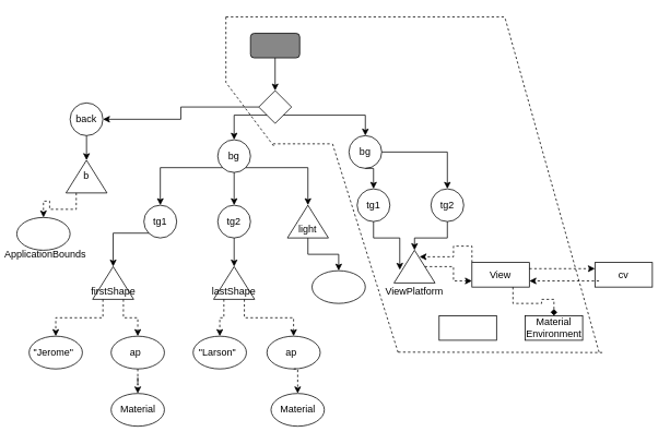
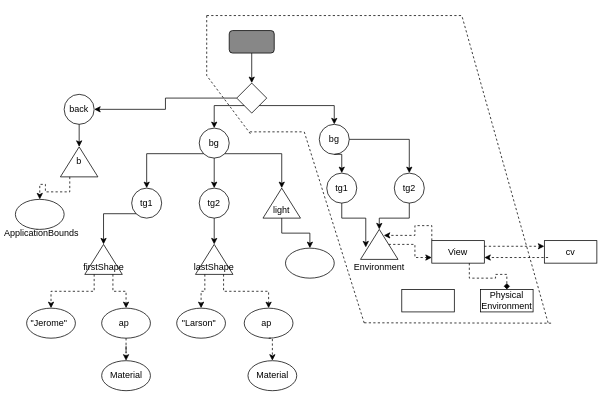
  <mxCell id="0" />
  <mxCell id="1" parent="0" />
  <mxCell id="2" style="edgeStyle=orthogonalEdgeStyle;rounded=0;orthogonalLoop=1;jettySize=auto;html=1;exitX=0.5;exitY=1;exitDx=0;exitDy=0;entryX=0.5;entryY=0;entryDx=0;entryDy=0;" edge="1" parent="1" source="3" target="7"><mxGeometry relative="1" as="geometry" /></mxCell>
  <mxCell id="3" value="" style="rounded=1;whiteSpace=wrap;html=1;fillColor=#878787;" vertex="1" parent="1"><mxGeometry x="305" y="40" width="60" height="30" as="geometry" /></mxCell>
  <mxCell id="4" style="edgeStyle=orthogonalEdgeStyle;rounded=0;orthogonalLoop=1;jettySize=auto;html=1;exitX=0;exitY=1;exitDx=0;exitDy=0;" edge="1" parent="1" source="7" target="11"><mxGeometry relative="1" as="geometry" /></mxCell>
  <mxCell id="5" style="edgeStyle=orthogonalEdgeStyle;rounded=0;orthogonalLoop=1;jettySize=auto;html=1;exitX=1;exitY=1;exitDx=0;exitDy=0;" edge="1" parent="1" source="7" target="47"><mxGeometry relative="1" as="geometry" /></mxCell>
  <mxCell id="6" style="edgeStyle=orthogonalEdgeStyle;rounded=0;orthogonalLoop=1;jettySize=auto;html=1;exitX=0;exitY=0.5;exitDx=0;exitDy=0;entryX=1;entryY=0.5;entryDx=0;entryDy=0;" edge="1" parent="1" source="7" target="76"><mxGeometry relative="1" as="geometry" /></mxCell>
  <mxCell id="7" value="" style="rhombus;whiteSpace=wrap;html=1;fillColor=none;" vertex="1" parent="1"><mxGeometry x="315" y="110" width="40" height="40" as="geometry" /></mxCell>
  <mxCell id="8" style="edgeStyle=orthogonalEdgeStyle;rounded=0;orthogonalLoop=1;jettySize=auto;html=1;exitX=0.5;exitY=1;exitDx=0;exitDy=0;entryX=0.5;entryY=0;entryDx=0;entryDy=0;" edge="1" parent="1" source="11" target="15"><mxGeometry relative="1" as="geometry" /></mxCell>
  <mxCell id="9" style="edgeStyle=orthogonalEdgeStyle;rounded=0;orthogonalLoop=1;jettySize=auto;html=1;exitX=1;exitY=1;exitDx=0;exitDy=0;" edge="1" parent="1" source="11" target="17"><mxGeometry relative="1" as="geometry" /></mxCell>
  <mxCell id="10" style="edgeStyle=orthogonalEdgeStyle;rounded=0;orthogonalLoop=1;jettySize=auto;html=1;exitX=0;exitY=1;exitDx=0;exitDy=0;" edge="1" parent="1" source="11" target="13"><mxGeometry relative="1" as="geometry" /></mxCell>
  <mxCell id="11" value="" style="ellipse;whiteSpace=wrap;html=1;aspect=fixed;fillColor=none;" vertex="1" parent="1"><mxGeometry x="265" y="170" width="40" height="40" as="geometry" /></mxCell>
  <mxCell id="12" style="edgeStyle=orthogonalEdgeStyle;rounded=0;orthogonalLoop=1;jettySize=auto;html=1;exitX=0;exitY=1;exitDx=0;exitDy=0;entryX=1;entryY=0.5;entryDx=0;entryDy=0;" edge="1" parent="1" source="13" target="24"><mxGeometry relative="1" as="geometry" /></mxCell>
  <mxCell id="13" value="" style="ellipse;whiteSpace=wrap;html=1;aspect=fixed;fillColor=none;" vertex="1" parent="1"><mxGeometry x="175" y="250" width="40" height="40" as="geometry" /></mxCell>
  <mxCell id="14" style="edgeStyle=orthogonalEdgeStyle;rounded=0;orthogonalLoop=1;jettySize=auto;html=1;exitX=0.5;exitY=1;exitDx=0;exitDy=0;entryX=1;entryY=0.5;entryDx=0;entryDy=0;" edge="1" parent="1" source="15" target="21"><mxGeometry relative="1" as="geometry" /></mxCell>
  <mxCell id="15" value="" style="ellipse;whiteSpace=wrap;html=1;aspect=fixed;fillColor=none;" vertex="1" parent="1"><mxGeometry x="265" y="250" width="40" height="40" as="geometry" /></mxCell>
  <mxCell id="16" style="edgeStyle=orthogonalEdgeStyle;rounded=0;orthogonalLoop=1;jettySize=auto;html=1;exitX=0;exitY=0.5;exitDx=0;exitDy=0;entryX=0.5;entryY=0;entryDx=0;entryDy=0;" edge="1" parent="1" source="17" target="18"><mxGeometry relative="1" as="geometry" /></mxCell>
  <mxCell id="17" value="" style="triangle;whiteSpace=wrap;html=1;fillColor=none;rotation=-90;" vertex="1" parent="1"><mxGeometry x="355" y="245" width="40" height="50" as="geometry" /></mxCell>
  <mxCell id="18" value="" style="ellipse;whiteSpace=wrap;html=1;fillColor=none;" vertex="1" parent="1"><mxGeometry x="380" y="330" width="65" height="40" as="geometry" /></mxCell>
  <mxCell id="19" style="edgeStyle=orthogonalEdgeStyle;rounded=0;orthogonalLoop=1;jettySize=auto;html=1;exitX=0;exitY=0.25;exitDx=0;exitDy=0;dashed=1;" edge="1" parent="1" source="21" target="29"><mxGeometry relative="1" as="geometry" /></mxCell>
  <mxCell id="20" style="edgeStyle=orthogonalEdgeStyle;rounded=0;orthogonalLoop=1;jettySize=auto;html=1;exitX=0;exitY=0.75;exitDx=0;exitDy=0;dashed=1;" edge="1" parent="1" source="21" target="31"><mxGeometry relative="1" as="geometry" /></mxCell>
  <mxCell id="21" value="" style="triangle;whiteSpace=wrap;html=1;fillColor=none;rotation=-90;" vertex="1" parent="1"><mxGeometry x="265" y="320" width="40" height="50" as="geometry" /></mxCell>
  <mxCell id="22" style="edgeStyle=orthogonalEdgeStyle;rounded=0;orthogonalLoop=1;jettySize=auto;html=1;exitX=0;exitY=0.25;exitDx=0;exitDy=0;dashed=1;" edge="1" parent="1" source="24" target="25"><mxGeometry relative="1" as="geometry" /></mxCell>
  <mxCell id="23" style="edgeStyle=orthogonalEdgeStyle;rounded=0;orthogonalLoop=1;jettySize=auto;html=1;exitX=0;exitY=0.75;exitDx=0;exitDy=0;dashed=1;" edge="1" parent="1" source="24" target="27"><mxGeometry relative="1" as="geometry" /></mxCell>
  <mxCell id="24" value="" style="triangle;whiteSpace=wrap;html=1;fillColor=none;rotation=-90;" vertex="1" parent="1"><mxGeometry x="117.5" y="320" width="40" height="50" as="geometry" /></mxCell>
  <mxCell id="25" value="" style="ellipse;whiteSpace=wrap;html=1;fillColor=none;" vertex="1" parent="1"><mxGeometry x="35" y="410" width="65" height="40" as="geometry" /></mxCell>
  <mxCell id="26" style="edgeStyle=orthogonalEdgeStyle;rounded=0;orthogonalLoop=1;jettySize=auto;html=1;exitX=0.5;exitY=1;exitDx=0;exitDy=0;dashed=1;" edge="1" parent="1" source="27" target="28"><mxGeometry relative="1" as="geometry" /></mxCell>
  <mxCell id="27" value="" style="ellipse;whiteSpace=wrap;html=1;fillColor=none;" vertex="1" parent="1"><mxGeometry x="135" y="410" width="65" height="40" as="geometry" /></mxCell>
  <mxCell id="28" value="" style="ellipse;whiteSpace=wrap;html=1;fillColor=none;" vertex="1" parent="1"><mxGeometry x="135" y="480" width="65" height="40" as="geometry" /></mxCell>
  <mxCell id="29" value="" style="ellipse;whiteSpace=wrap;html=1;fillColor=none;" vertex="1" parent="1"><mxGeometry x="235" y="410" width="65" height="40" as="geometry" /></mxCell>
  <mxCell id="30" style="edgeStyle=orthogonalEdgeStyle;rounded=0;orthogonalLoop=1;jettySize=auto;html=1;exitX=0.5;exitY=1;exitDx=0;exitDy=0;entryX=0.5;entryY=0;entryDx=0;entryDy=0;dashed=1;" edge="1" parent="1" source="31" target="32"><mxGeometry relative="1" as="geometry" /></mxCell>
  <mxCell id="31" value="" style="ellipse;whiteSpace=wrap;html=1;fillColor=none;" vertex="1" parent="1"><mxGeometry x="325" y="410" width="65" height="40" as="geometry" /></mxCell>
  <mxCell id="32" value="" style="ellipse;whiteSpace=wrap;html=1;fillColor=none;" vertex="1" parent="1"><mxGeometry x="330" y="480" width="65" height="40" as="geometry" /></mxCell>
  <mxCell id="33" value="bg" style="text;html=1;strokeColor=none;fillColor=none;align=center;verticalAlign=middle;whiteSpace=wrap;rounded=0;" vertex="1" parent="1"><mxGeometry x="255" y="175" width="60" height="30" as="geometry" /></mxCell>
  <mxCell id="34" value="tg1" style="text;html=1;strokeColor=none;fillColor=none;align=center;verticalAlign=middle;whiteSpace=wrap;rounded=0;" vertex="1" parent="1"><mxGeometry x="165" y="255" width="60" height="30" as="geometry" /></mxCell>
  <mxCell id="35" value="tg2" style="text;html=1;strokeColor=none;fillColor=none;align=center;verticalAlign=middle;whiteSpace=wrap;rounded=0;" vertex="1" parent="1"><mxGeometry x="255" y="255" width="60" height="30" as="geometry" /></mxCell>
  <mxCell id="36" value="light" style="text;html=1;strokeColor=none;fillColor=none;align=center;verticalAlign=middle;whiteSpace=wrap;rounded=0;" vertex="1" parent="1"><mxGeometry x="345" y="265" width="60" height="30" as="geometry" /></mxCell>
  <mxCell id="37" value="firstShape" style="text;html=1;strokeColor=none;fillColor=none;align=center;verticalAlign=middle;whiteSpace=wrap;rounded=0;" vertex="1" parent="1"><mxGeometry x="107.5" y="340" width="60" height="30" as="geometry" /></mxCell>
  <mxCell id="38" value="lastShape" style="text;html=1;strokeColor=none;fillColor=none;align=center;verticalAlign=middle;whiteSpace=wrap;rounded=0;" vertex="1" parent="1"><mxGeometry x="255" y="340" width="60" height="30" as="geometry" /></mxCell>
  <mxCell id="39" value="&quot;Larson&quot;" style="text;html=1;strokeColor=none;fillColor=none;align=center;verticalAlign=middle;whiteSpace=wrap;rounded=0;" vertex="1" parent="1"><mxGeometry x="235" y="415" width="60" height="30" as="geometry" /></mxCell>
  <mxCell id="40" value="&quot;Jerome&quot;" style="text;html=1;strokeColor=none;fillColor=none;align=center;verticalAlign=middle;whiteSpace=wrap;rounded=0;" vertex="1" parent="1"><mxGeometry x="35" y="415" width="60" height="30" as="geometry" /></mxCell>
  <mxCell id="41" value="ap" style="text;html=1;strokeColor=none;fillColor=none;align=center;verticalAlign=middle;whiteSpace=wrap;rounded=0;" vertex="1" parent="1"><mxGeometry x="135" y="415" width="60" height="30" as="geometry" /></mxCell>
  <mxCell id="42" value="ap" style="text;html=1;strokeColor=none;fillColor=none;align=center;verticalAlign=middle;whiteSpace=wrap;rounded=0;" vertex="1" parent="1"><mxGeometry x="325" y="415" width="60" height="30" as="geometry" /></mxCell>
  <mxCell id="43" value="Material" style="text;html=1;strokeColor=none;fillColor=none;align=center;verticalAlign=middle;whiteSpace=wrap;rounded=0;" vertex="1" parent="1"><mxGeometry x="137.5" y="485" width="60" height="30" as="geometry" /></mxCell>
  <mxCell id="44" value="Material" style="text;html=1;strokeColor=none;fillColor=none;align=center;verticalAlign=middle;whiteSpace=wrap;rounded=0;" vertex="1" parent="1"><mxGeometry x="332.5" y="485" width="60" height="30" as="geometry" /></mxCell>
  <mxCell id="45" style="edgeStyle=orthogonalEdgeStyle;rounded=0;orthogonalLoop=1;jettySize=auto;html=1;exitX=0.5;exitY=1;exitDx=0;exitDy=0;entryX=0.5;entryY=0;entryDx=0;entryDy=0;" edge="1" parent="1" source="47" target="49"><mxGeometry relative="1" as="geometry" /></mxCell>
  <mxCell id="46" style="edgeStyle=orthogonalEdgeStyle;rounded=0;orthogonalLoop=1;jettySize=auto;html=1;exitX=1;exitY=0.5;exitDx=0;exitDy=0;entryX=0.5;entryY=0;entryDx=0;entryDy=0;" edge="1" parent="1" source="47" target="51"><mxGeometry relative="1" as="geometry" /></mxCell>
  <mxCell id="47" value="" style="ellipse;whiteSpace=wrap;html=1;aspect=fixed;fillColor=none;" vertex="1" parent="1"><mxGeometry x="425" y="165" width="40" height="40" as="geometry" /></mxCell>
  <mxCell id="48" style="edgeStyle=orthogonalEdgeStyle;rounded=0;orthogonalLoop=1;jettySize=auto;html=1;exitX=0.5;exitY=1;exitDx=0;exitDy=0;entryX=0.4;entryY=0.14;entryDx=0;entryDy=0;entryPerimeter=0;" edge="1" parent="1" source="49" target="56"><mxGeometry relative="1" as="geometry" /></mxCell>
  <mxCell id="49" value="" style="ellipse;whiteSpace=wrap;html=1;aspect=fixed;fillColor=none;" vertex="1" parent="1"><mxGeometry x="435" y="230" width="40" height="40" as="geometry" /></mxCell>
  <mxCell id="50" style="edgeStyle=orthogonalEdgeStyle;rounded=0;orthogonalLoop=1;jettySize=auto;html=1;exitX=0.5;exitY=1;exitDx=0;exitDy=0;entryX=1;entryY=0.5;entryDx=0;entryDy=0;" edge="1" parent="1" source="51" target="56"><mxGeometry relative="1" as="geometry" /></mxCell>
  <mxCell id="51" value="" style="ellipse;whiteSpace=wrap;html=1;aspect=fixed;fillColor=none;" vertex="1" parent="1"><mxGeometry x="525" y="230" width="40" height="40" as="geometry" /></mxCell>
  <mxCell id="52" value="bg" style="text;html=1;strokeColor=none;fillColor=none;align=center;verticalAlign=middle;whiteSpace=wrap;rounded=0;" vertex="1" parent="1"><mxGeometry x="415" y="170" width="60" height="30" as="geometry" /></mxCell>
  <mxCell id="53" value="tg1" style="text;html=1;strokeColor=none;fillColor=none;align=center;verticalAlign=middle;whiteSpace=wrap;rounded=0;" vertex="1" parent="1"><mxGeometry x="425" y="235" width="60" height="30" as="geometry" /></mxCell>
  <mxCell id="54" value="tg2" style="text;html=1;strokeColor=none;fillColor=none;align=center;verticalAlign=middle;whiteSpace=wrap;rounded=0;" vertex="1" parent="1"><mxGeometry x="515" y="235" width="60" height="30" as="geometry" /></mxCell>
  <mxCell id="55" style="edgeStyle=orthogonalEdgeStyle;rounded=0;orthogonalLoop=1;jettySize=auto;html=1;exitX=0.5;exitY=1;exitDx=0;exitDy=0;entryX=0;entryY=0.75;entryDx=0;entryDy=0;dashed=1;" edge="1" parent="1" source="56" target="60"><mxGeometry relative="1" as="geometry" /></mxCell>
  <mxCell id="56" value="" style="triangle;whiteSpace=wrap;html=1;fillColor=none;rotation=-90;" vertex="1" parent="1"><mxGeometry x="485" y="300" width="40" height="50" as="geometry" /></mxCell>
- <mxCell id="57" value="ViewPlatform" style="text;html=1;strokeColor=none;fillColor=none;align=center;verticalAlign=middle;whiteSpace=wrap;rounded=0;" vertex="1" parent="1"><mxGeometry x="475" y="340" width="60" height="30" as="geometry" /></mxCell>
+ <mxCell id="57" value="Environment" style="text;html=1;strokeColor=none;fillColor=none;align=center;verticalAlign=middle;whiteSpace=wrap;rounded=0;" vertex="1" parent="1"><mxGeometry x="475" y="340" width="60" height="30" as="geometry" /></mxCell>
  <mxCell id="58" style="edgeStyle=orthogonalEdgeStyle;rounded=0;orthogonalLoop=1;jettySize=auto;html=1;exitX=0;exitY=0;exitDx=0;exitDy=0;entryX=0.8;entryY=0.62;entryDx=0;entryDy=0;entryPerimeter=0;dashed=1;" edge="1" parent="1" source="60" target="56"><mxGeometry relative="1" as="geometry" /></mxCell>
  <mxCell id="59" style="edgeStyle=orthogonalEdgeStyle;rounded=0;orthogonalLoop=1;jettySize=auto;html=1;exitX=1;exitY=0.25;exitDx=0;exitDy=0;entryX=0;entryY=0.25;entryDx=0;entryDy=0;dashed=1;" edge="1" parent="1" source="60" target="66"><mxGeometry relative="1" as="geometry" /></mxCell>
  <mxCell id="60" value="" style="rounded=0;whiteSpace=wrap;html=1;fillColor=none;" vertex="1" parent="1"><mxGeometry x="575" y="320" width="70" height="30" as="geometry" /></mxCell>
  <mxCell id="61" style="edgeStyle=orthogonalEdgeStyle;rounded=0;orthogonalLoop=1;jettySize=auto;html=1;exitX=0.75;exitY=1;exitDx=0;exitDy=0;entryX=0.5;entryY=0;entryDx=0;entryDy=0;dashed=1;endArrow=diamond;" edge="1" parent="1" source="62" target="65"><mxGeometry relative="1" as="geometry" /></mxCell>
  <mxCell id="62" value="View" style="text;html=1;strokeColor=none;fillColor=none;align=center;verticalAlign=middle;whiteSpace=wrap;rounded=0;" vertex="1" parent="1"><mxGeometry x="580" y="320" width="60" height="30" as="geometry" /></mxCell>
  <mxCell id="63" value="" style="rounded=0;whiteSpace=wrap;html=1;fillColor=none;" vertex="1" parent="1"><mxGeometry x="535" y="385" width="70" height="30" as="geometry" /></mxCell>
  <mxCell id="64" value="" style="rounded=0;whiteSpace=wrap;html=1;fillColor=none;" vertex="1" parent="1"><mxGeometry x="640" y="385" width="70" height="30" as="geometry" /></mxCell>
- <mxCell id="65" value="Material Environment" style="text;html=1;strokeColor=none;fillColor=none;align=center;verticalAlign=middle;whiteSpace=wrap;rounded=0;" vertex="1" parent="1"><mxGeometry x="645" y="385" width="60" height="30" as="geometry" /></mxCell>
+ <mxCell id="65" value="Physical Environment" style="text;html=1;strokeColor=none;fillColor=none;align=center;verticalAlign=middle;whiteSpace=wrap;rounded=0;" vertex="1" parent="1"><mxGeometry x="645" y="385" width="60" height="30" as="geometry" /></mxCell>
  <mxCell id="66" value="" style="rounded=0;whiteSpace=wrap;html=1;fillColor=none;" vertex="1" parent="1"><mxGeometry x="725" y="320" width="70" height="30" as="geometry" /></mxCell>
  <mxCell id="67" style="edgeStyle=orthogonalEdgeStyle;rounded=0;orthogonalLoop=1;jettySize=auto;html=1;exitX=0;exitY=0.75;exitDx=0;exitDy=0;entryX=1;entryY=0.75;entryDx=0;entryDy=0;dashed=1;" edge="1" parent="1" source="68" target="60"><mxGeometry relative="1" as="geometry" /></mxCell>
  <mxCell id="68" value="cv" style="text;html=1;strokeColor=none;fillColor=none;align=center;verticalAlign=middle;whiteSpace=wrap;rounded=0;" vertex="1" parent="1"><mxGeometry x="730" y="320" width="60" height="30" as="geometry" /></mxCell>
  <mxCell id="69" value="" style="endArrow=none;dashed=1;html=1;rounded=0;" edge="1" parent="1"><mxGeometry width="50" height="50" relative="1" as="geometry"><mxPoint x="275" y="20" as="sourcePoint" /><mxPoint x="335" y="180" as="targetPoint" /><Array as="points"><mxPoint x="275" y="100" /></Array></mxGeometry></mxCell>
  <mxCell id="70" value="" style="endArrow=none;dashed=1;html=1;rounded=0;" edge="1" parent="1"><mxGeometry width="50" height="50" relative="1" as="geometry"><mxPoint x="332.5" y="175" as="sourcePoint" /><mxPoint x="402.5" y="175" as="targetPoint" /></mxGeometry></mxCell>
  <mxCell id="71" value="" style="endArrow=none;dashed=1;html=1;rounded=0;" edge="1" parent="1"><mxGeometry width="50" height="50" relative="1" as="geometry"><mxPoint x="405" y="175" as="sourcePoint" /><mxPoint x="485" y="430" as="targetPoint" /></mxGeometry></mxCell>
  <mxCell id="72" value="" style="endArrow=none;dashed=1;html=1;rounded=0;" edge="1" parent="1"><mxGeometry width="50" height="50" relative="1" as="geometry"><mxPoint x="485" y="429.5" as="sourcePoint" /><mxPoint x="735" y="430" as="targetPoint" /></mxGeometry></mxCell>
  <mxCell id="73" value="" style="endArrow=none;dashed=1;html=1;rounded=0;" edge="1" parent="1"><mxGeometry width="50" height="50" relative="1" as="geometry"><mxPoint x="730" y="429.5" as="sourcePoint" /><mxPoint x="615" y="20" as="targetPoint" /></mxGeometry></mxCell>
  <mxCell id="74" value="" style="endArrow=none;dashed=1;html=1;rounded=0;" edge="1" parent="1"><mxGeometry width="50" height="50" relative="1" as="geometry"><mxPoint x="275" y="20" as="sourcePoint" /><mxPoint x="615" y="20" as="targetPoint" /></mxGeometry></mxCell>
  <mxCell id="75" style="edgeStyle=orthogonalEdgeStyle;rounded=0;orthogonalLoop=1;jettySize=auto;html=1;exitX=0.5;exitY=1;exitDx=0;exitDy=0;entryX=1;entryY=0.5;entryDx=0;entryDy=0;" edge="1" parent="1" source="76" target="78"><mxGeometry relative="1" as="geometry" /></mxCell>
  <mxCell id="76" value="" style="ellipse;whiteSpace=wrap;html=1;aspect=fixed;fillColor=none;" vertex="1" parent="1"><mxGeometry x="85" y="125" width="40" height="40" as="geometry" /></mxCell>
  <mxCell id="77" style="edgeStyle=orthogonalEdgeStyle;rounded=0;orthogonalLoop=1;jettySize=auto;html=1;exitX=0;exitY=0.25;exitDx=0;exitDy=0;entryX=0.5;entryY=0;entryDx=0;entryDy=0;dashed=1;" edge="1" parent="1" source="78" target="81"><mxGeometry relative="1" as="geometry" /></mxCell>
  <mxCell id="78" value="" style="triangle;whiteSpace=wrap;html=1;fillColor=none;rotation=-90;" vertex="1" parent="1"><mxGeometry x="85" y="190" width="40" height="50" as="geometry" /></mxCell>
  <mxCell id="79" value="back" style="text;html=1;strokeColor=none;fillColor=none;align=center;verticalAlign=middle;whiteSpace=wrap;rounded=0;" vertex="1" parent="1"><mxGeometry x="75" y="130" width="60" height="30" as="geometry" /></mxCell>
  <mxCell id="80" value="b" style="text;html=1;strokeColor=none;fillColor=none;align=center;verticalAlign=middle;whiteSpace=wrap;rounded=0;dashed=1;" vertex="1" parent="1"><mxGeometry x="75" y="200" width="60" height="30" as="geometry" /></mxCell>
  <mxCell id="81" value="" style="ellipse;whiteSpace=wrap;html=1;fillColor=none;" vertex="1" parent="1"><mxGeometry x="20" y="265" width="65" height="40" as="geometry" /></mxCell>
  <mxCell id="82" value="ApplicationBounds" style="text;html=1;strokeColor=none;fillColor=none;align=center;verticalAlign=middle;whiteSpace=wrap;rounded=0;" vertex="1" parent="1"><mxGeometry x="25" y="295" width="60" height="30" as="geometry" /></mxCell>
